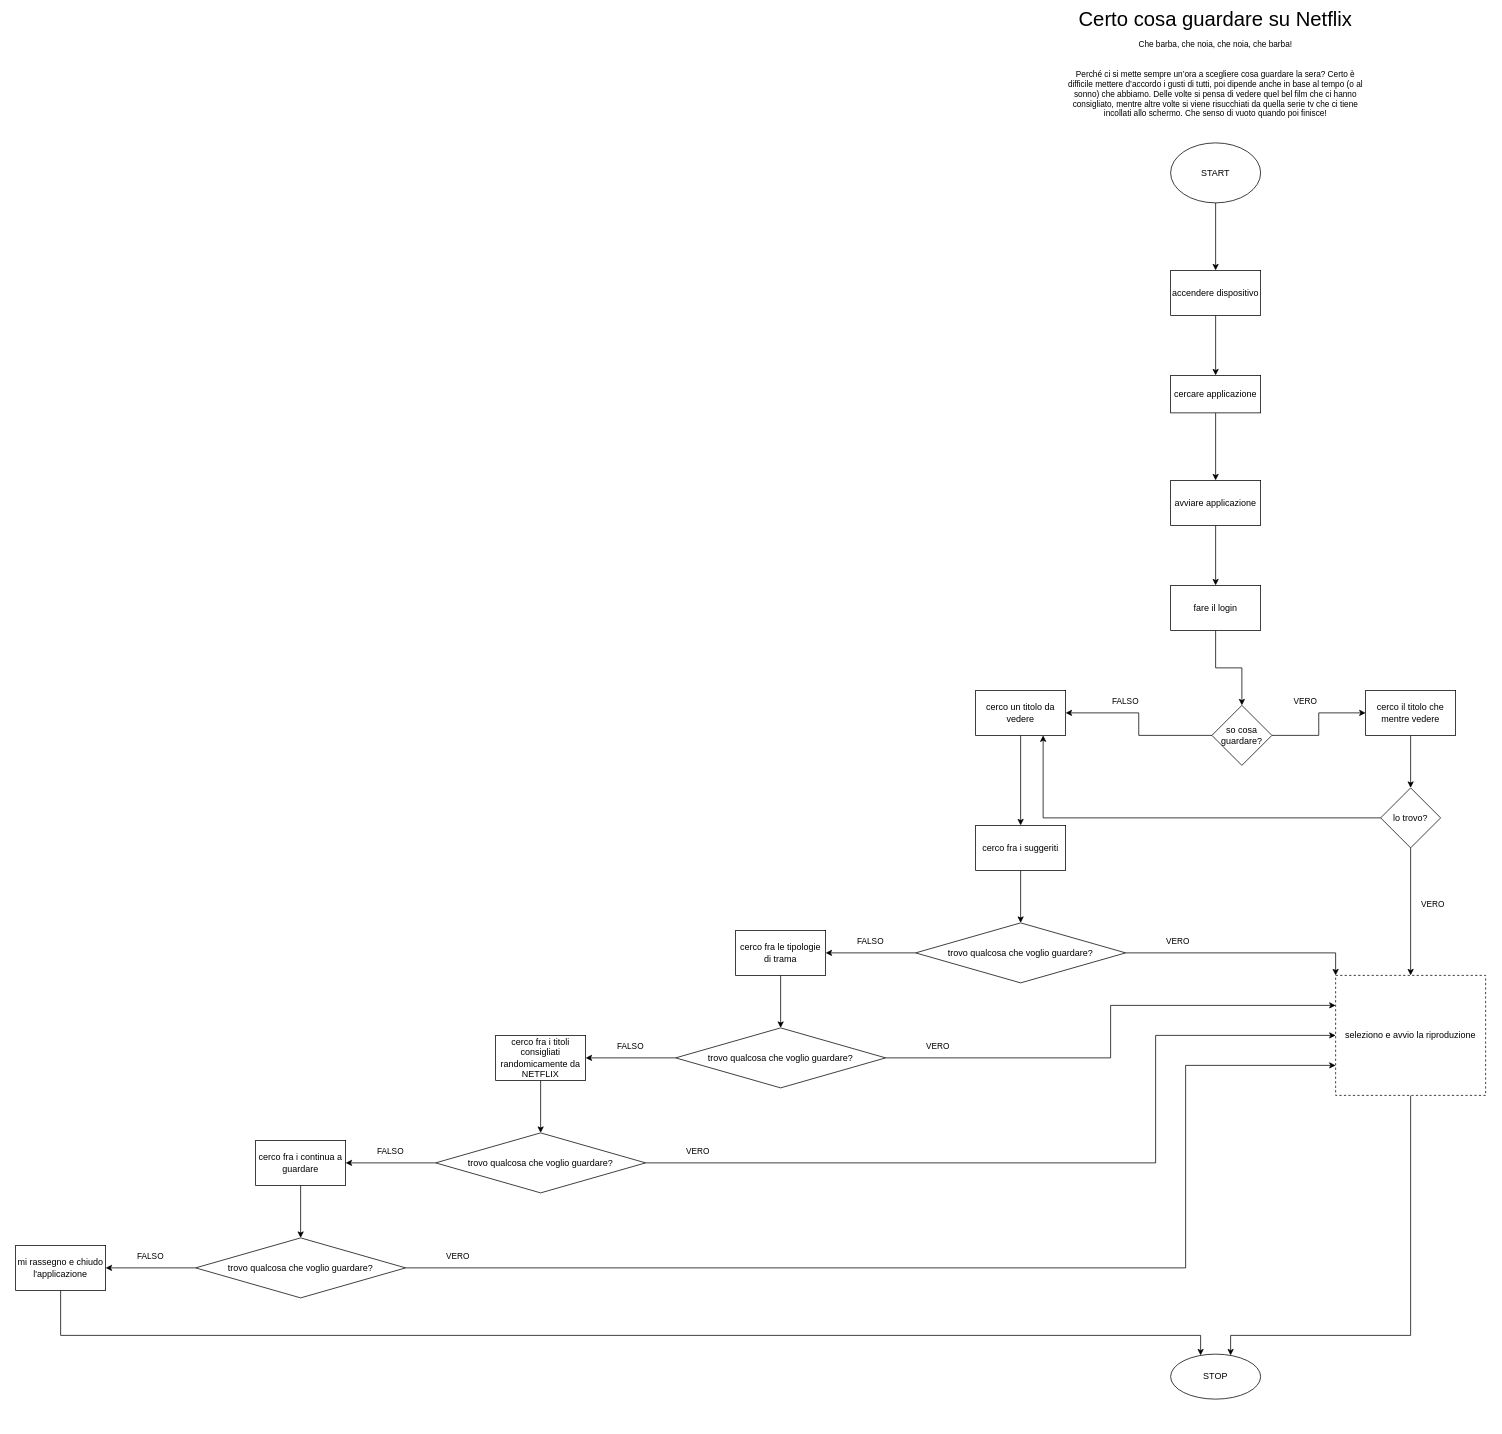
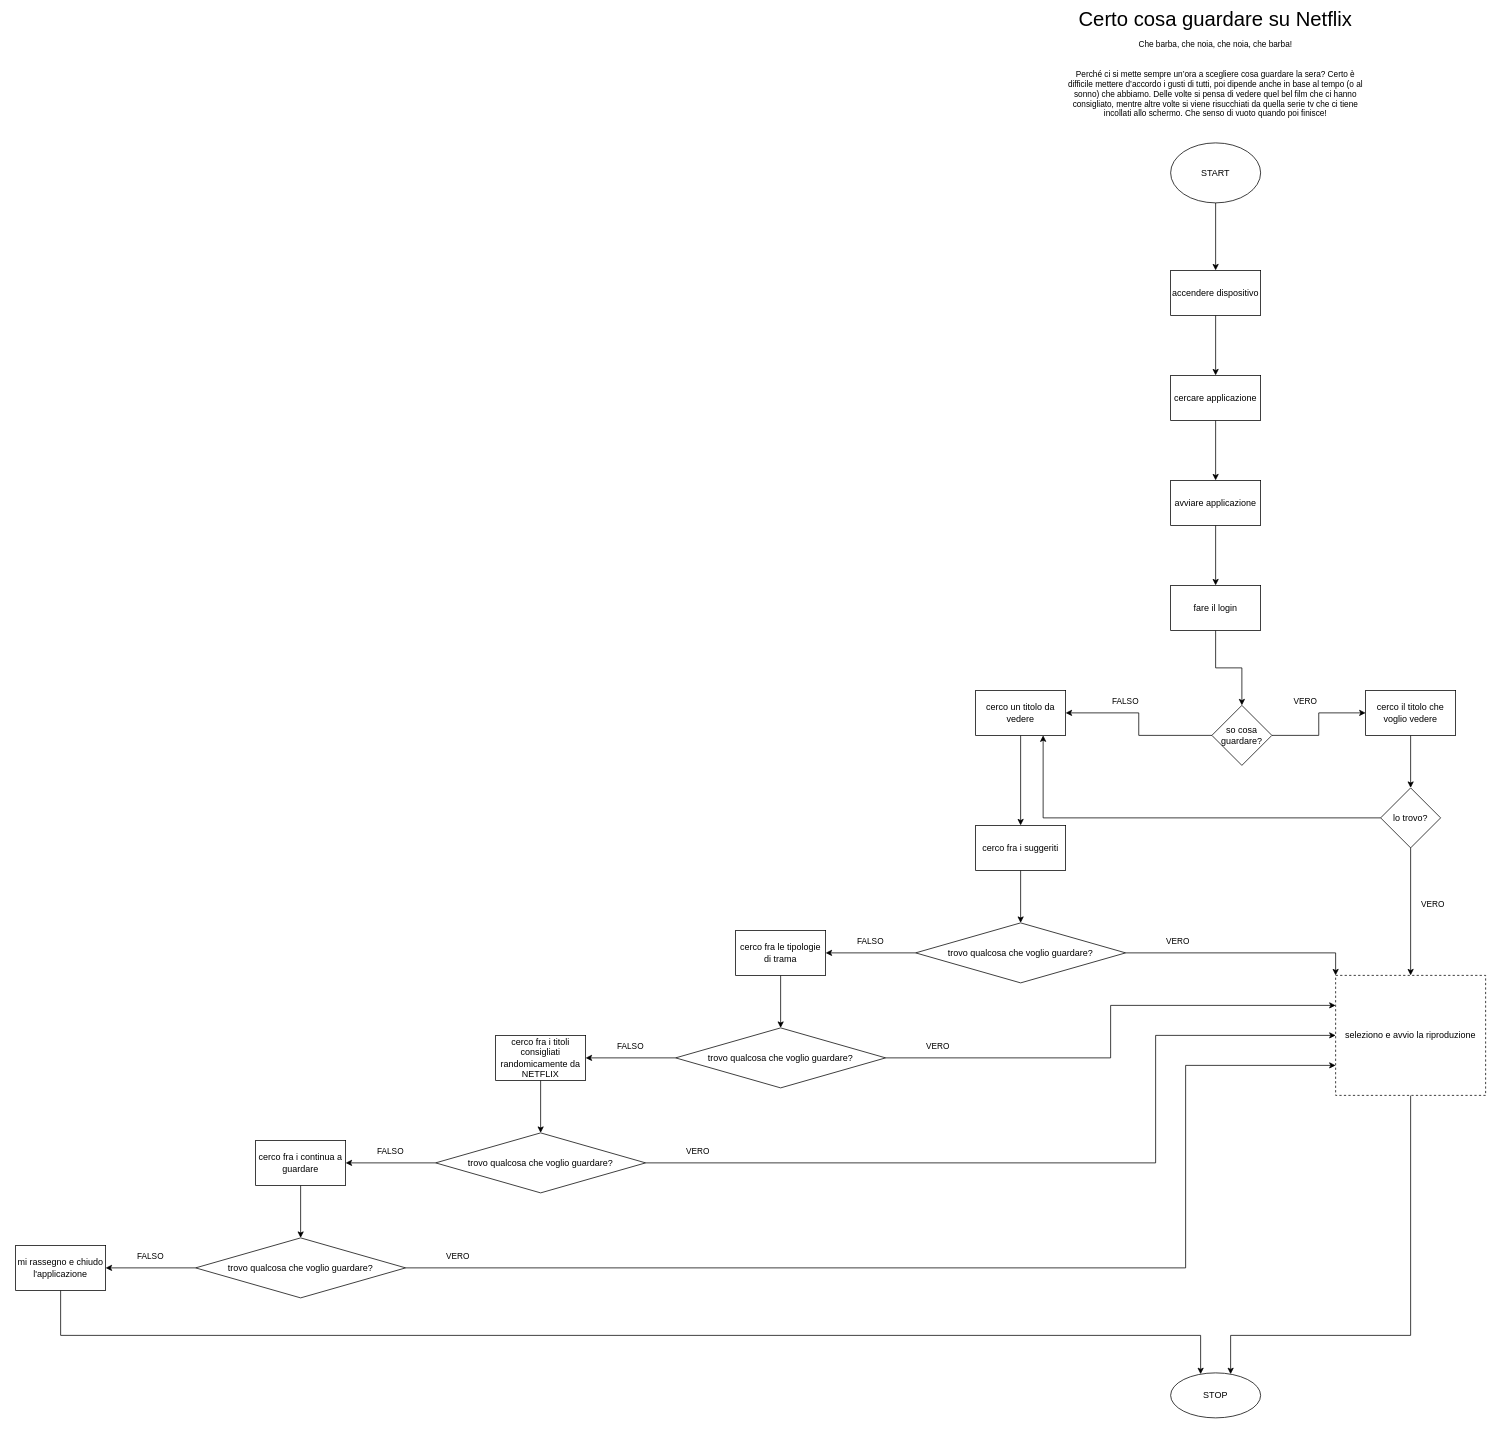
  <mxCell id="0" />
  <mxCell id="1" parent="0" />
  <mxCell id="2" value="" style="edgeStyle=orthogonalEdgeStyle;rounded=0;orthogonalLoop=1;jettySize=auto;html=1;" edge="1" parent="1" source="3" target="5"><mxGeometry relative="1" as="geometry" /></mxCell>
  <mxCell id="3" value="START" style="ellipse;whiteSpace=wrap;html=1;" vertex="1" parent="1"><mxGeometry x="1560" y="190" width="120" height="80" as="geometry" /></mxCell>
  <mxCell id="4" value="" style="edgeStyle=orthogonalEdgeStyle;rounded=0;orthogonalLoop=1;jettySize=auto;html=1;" edge="1" parent="1" source="5" target="7"><mxGeometry relative="1" as="geometry" /></mxCell>
  <mxCell id="5" value="accendere dispositivo" style="whiteSpace=wrap;html=1;" vertex="1" parent="1"><mxGeometry x="1560" y="360" width="120" height="60" as="geometry" /></mxCell>
  <mxCell id="6" value="" style="edgeStyle=orthogonalEdgeStyle;rounded=0;orthogonalLoop=1;jettySize=auto;html=1;fontSize=11;" edge="1" parent="1" source="7" target="11"><mxGeometry relative="1" as="geometry" /></mxCell>
- <mxCell id="7" value="cercare applicazione" style="whiteSpace=wrap;html=1;" vertex="1" parent="1"><mxGeometry x="1560" y="500" width="120" height="50" as="geometry" /></mxCell>
+ <mxCell id="7" value="cercare applicazione" style="whiteSpace=wrap;html=1;" vertex="1" parent="1"><mxGeometry x="1560" y="500" width="120" height="60" as="geometry" /></mxCell>
  <mxCell id="8" value="Certo cosa guardare su Netflix" style="text;html=1;strokeColor=none;fillColor=none;spacing=5;spacingTop=-20;whiteSpace=wrap;overflow=hidden;rounded=0;fontSize=27;align=center;" vertex="1" parent="1"><mxGeometry x="1260" y="20" width="720" height="120" as="geometry" /></mxCell>
  <mxCell id="9" value="Che barba, che noia, che noia, che barba!&#10;&#10;&#10;Perché ci si mette sempre un’ora a scegliere cosa guardare la sera? Certo è difficile mettere d’accordo i gusti di tutti, poi dipende anche in base al tempo (o al sonno) che abbiamo. Delle volte si pensa di vedere quel bel film che ci hanno consigliato, mentre altre volte si viene risucchiati da quella serie tv che ci tiene incollati allo schermo. Che senso di vuoto quando poi finisce!" style="text;html=1;strokeColor=none;fillColor=none;align=center;verticalAlign=middle;whiteSpace=wrap;rounded=0;fontSize=11;" vertex="1" parent="1"><mxGeometry x="1420" y="60" width="400" height="90" as="geometry" /></mxCell>
  <mxCell id="10" value="" style="edgeStyle=orthogonalEdgeStyle;rounded=0;orthogonalLoop=1;jettySize=auto;html=1;fontSize=11;" edge="1" parent="1" source="11" target="13"><mxGeometry relative="1" as="geometry" /></mxCell>
  <mxCell id="11" value="avviare applicazione" style="whiteSpace=wrap;html=1;" vertex="1" parent="1"><mxGeometry x="1560" y="640" width="120" height="60" as="geometry" /></mxCell>
  <mxCell id="12" value="" style="edgeStyle=orthogonalEdgeStyle;rounded=0;orthogonalLoop=1;jettySize=auto;html=1;fontSize=11;" edge="1" parent="1" source="13" target="16"><mxGeometry relative="1" as="geometry" /></mxCell>
  <mxCell id="13" value="fare il login" style="whiteSpace=wrap;html=1;" vertex="1" parent="1"><mxGeometry x="1560" y="780" width="120" height="60" as="geometry" /></mxCell>
  <mxCell id="14" value="" style="edgeStyle=orthogonalEdgeStyle;rounded=0;orthogonalLoop=1;jettySize=auto;html=1;fontSize=11;" edge="1" parent="1" source="16" target="18"><mxGeometry relative="1" as="geometry" /></mxCell>
  <mxCell id="15" value="" style="edgeStyle=orthogonalEdgeStyle;rounded=0;orthogonalLoop=1;jettySize=auto;html=1;fontSize=11;" edge="1" parent="1" source="16" target="20"><mxGeometry relative="1" as="geometry" /></mxCell>
  <mxCell id="16" value="so cosa guardare?" style="rhombus;whiteSpace=wrap;html=1;" vertex="1" parent="1"><mxGeometry x="1615" y="940" width="80" height="80" as="geometry" /></mxCell>
  <mxCell id="17" value="" style="edgeStyle=orthogonalEdgeStyle;rounded=0;orthogonalLoop=1;jettySize=auto;html=1;fontSize=11;" edge="1" parent="1" source="18" target="23"><mxGeometry relative="1" as="geometry"><Array as="points"><mxPoint x="1900" y="1090" /></Array></mxGeometry></mxCell>
- <mxCell id="18" value="cerco il titolo che mentre vedere" style="whiteSpace=wrap;html=1;" vertex="1" parent="1"><mxGeometry x="1820" y="920" width="120" height="60" as="geometry" /></mxCell>
+ <mxCell id="18" value="cerco il titolo che voglio vedere" style="whiteSpace=wrap;html=1;" vertex="1" parent="1"><mxGeometry x="1820" y="920" width="120" height="60" as="geometry" /></mxCell>
  <mxCell id="19" value="" style="edgeStyle=orthogonalEdgeStyle;rounded=0;orthogonalLoop=1;jettySize=auto;html=1;fontSize=11;" edge="1" parent="1" source="20" target="27"><mxGeometry relative="1" as="geometry" /></mxCell>
  <mxCell id="20" value="cerco un titolo da vedere" style="whiteSpace=wrap;html=1;" vertex="1" parent="1"><mxGeometry x="1300" y="920" width="120" height="60" as="geometry" /></mxCell>
  <mxCell id="21" value="" style="edgeStyle=orthogonalEdgeStyle;rounded=0;orthogonalLoop=1;jettySize=auto;html=1;fontSize=11;" edge="1" parent="1" source="23" target="25"><mxGeometry relative="1" as="geometry" /></mxCell>
  <mxCell id="22" value="" style="edgeStyle=orthogonalEdgeStyle;rounded=0;orthogonalLoop=1;jettySize=auto;html=1;fontSize=11;entryX=0.75;entryY=1;entryDx=0;entryDy=0;" edge="1" parent="1" source="23" target="20"><mxGeometry relative="1" as="geometry"><mxPoint x="1780" y="1090" as="targetPoint" /></mxGeometry></mxCell>
  <mxCell id="23" value="lo trovo?" style="rhombus;whiteSpace=wrap;html=1;" vertex="1" parent="1"><mxGeometry x="1840" y="1050" width="80" height="80" as="geometry" /></mxCell>
  <mxCell id="24" style="edgeStyle=orthogonalEdgeStyle;rounded=0;orthogonalLoop=1;jettySize=auto;html=1;exitX=0.5;exitY=1;exitDx=0;exitDy=0;fontSize=11;" edge="1" parent="1" source="25" target="48"><mxGeometry relative="1" as="geometry"><Array as="points"><mxPoint x="1880" y="1780" /><mxPoint x="1640" y="1780" /></Array></mxGeometry></mxCell>
  <mxCell id="25" value="seleziono e avvio la riproduzione" style="whiteSpace=wrap;html=1;dashed=1;" vertex="1" parent="1"><mxGeometry x="1780" y="1300" width="200" height="160" as="geometry" /></mxCell>
  <mxCell id="26" value="" style="edgeStyle=orthogonalEdgeStyle;rounded=0;orthogonalLoop=1;jettySize=auto;html=1;fontSize=11;" edge="1" parent="1" source="27" target="30"><mxGeometry relative="1" as="geometry" /></mxCell>
  <mxCell id="27" value="cerco fra i suggeriti" style="whiteSpace=wrap;html=1;" vertex="1" parent="1"><mxGeometry x="1300" y="1100" width="120" height="60" as="geometry" /></mxCell>
  <mxCell id="28" value="" style="edgeStyle=orthogonalEdgeStyle;rounded=0;orthogonalLoop=1;jettySize=auto;html=1;fontSize=11;" edge="1" parent="1" source="30" target="32"><mxGeometry relative="1" as="geometry" /></mxCell>
  <mxCell id="29" style="edgeStyle=orthogonalEdgeStyle;rounded=0;orthogonalLoop=1;jettySize=auto;html=1;exitX=1;exitY=0.5;exitDx=0;exitDy=0;entryX=0;entryY=0;entryDx=0;entryDy=0;fontSize=11;" edge="1" parent="1" source="30" target="25"><mxGeometry relative="1" as="geometry" /></mxCell>
  <mxCell id="30" value="trovo qualcosa che voglio guardare?" style="rhombus;whiteSpace=wrap;html=1;" vertex="1" parent="1"><mxGeometry y="1230" width="280" height="80" as="geometry" x="1220" /></mxCell>
  <mxCell id="31" value="" style="edgeStyle=orthogonalEdgeStyle;rounded=0;orthogonalLoop=1;jettySize=auto;html=1;fontSize=11;entryX=0.5;entryY=0;entryDx=0;entryDy=0;" edge="1" parent="1" source="32" target="35"><mxGeometry relative="1" as="geometry"><mxPoint x="1080" y="1370" as="targetPoint" /></mxGeometry></mxCell>
  <mxCell id="32" value="cerco fra le tipologie di trama" style="whiteSpace=wrap;html=1;" vertex="1" parent="1"><mxGeometry x="980" y="1240" width="120" height="60" as="geometry" /></mxCell>
  <mxCell id="33" value="" style="edgeStyle=orthogonalEdgeStyle;rounded=0;orthogonalLoop=1;jettySize=auto;html=1;fontSize=11;" edge="1" parent="1" source="35" target="37"><mxGeometry relative="1" as="geometry" /></mxCell>
  <mxCell id="34" style="edgeStyle=orthogonalEdgeStyle;rounded=0;orthogonalLoop=1;jettySize=auto;html=1;exitX=1;exitY=0.5;exitDx=0;exitDy=0;entryX=0;entryY=0.25;entryDx=0;entryDy=0;fontSize=11;" edge="1" parent="1" source="35" target="25"><mxGeometry relative="1" as="geometry" /></mxCell>
  <mxCell id="35" value="trovo qualcosa che voglio guardare?" style="rhombus;whiteSpace=wrap;html=1;" vertex="1" parent="1"><mxGeometry x="900" y="1370" width="280" height="80" as="geometry" /></mxCell>
  <mxCell id="36" style="edgeStyle=orthogonalEdgeStyle;rounded=0;orthogonalLoop=1;jettySize=auto;html=1;entryX=0.5;entryY=0;entryDx=0;entryDy=0;fontSize=11;" edge="1" parent="1" source="37" target="40"><mxGeometry relative="1" as="geometry" /></mxCell>
  <mxCell id="37" value="cerco fra i titoli consigliati randomicamente da NETFLIX" style="whiteSpace=wrap;html=1;" vertex="1" parent="1"><mxGeometry x="660" y="1380" width="120" height="60" as="geometry" /></mxCell>
  <mxCell id="38" value="" style="edgeStyle=orthogonalEdgeStyle;rounded=0;orthogonalLoop=1;jettySize=auto;html=1;fontSize=11;" edge="1" parent="1" source="40" target="42"><mxGeometry relative="1" as="geometry" /></mxCell>
  <mxCell id="39" style="edgeStyle=orthogonalEdgeStyle;rounded=0;orthogonalLoop=1;jettySize=auto;html=1;exitX=1;exitY=0.5;exitDx=0;exitDy=0;entryX=0;entryY=0.5;entryDx=0;entryDy=0;fontSize=11;" edge="1" parent="1" source="40" target="25"><mxGeometry relative="1" as="geometry"><Array as="points"><mxPoint x="1540" y="1550" /><mxPoint x="1540" y="1380" /></Array></mxGeometry></mxCell>
  <mxCell id="40" value="trovo qualcosa che voglio guardare?" style="rhombus;whiteSpace=wrap;html=1;" vertex="1" parent="1"><mxGeometry x="580" y="1510" width="280" height="80" as="geometry" /></mxCell>
  <mxCell id="41" style="edgeStyle=orthogonalEdgeStyle;rounded=0;orthogonalLoop=1;jettySize=auto;html=1;exitX=0.5;exitY=1;exitDx=0;exitDy=0;entryX=0.5;entryY=0;entryDx=0;entryDy=0;fontSize=11;" edge="1" parent="1" source="42" target="45"><mxGeometry relative="1" as="geometry" /></mxCell>
  <mxCell id="42" value="cerco fra i continua a guardare" style="whiteSpace=wrap;html=1;" vertex="1" parent="1"><mxGeometry x="340" y="1520" width="120" height="60" as="geometry" /></mxCell>
  <mxCell id="43" value="" style="edgeStyle=orthogonalEdgeStyle;rounded=0;orthogonalLoop=1;jettySize=auto;html=1;fontSize=11;" edge="1" parent="1" source="45" target="47"><mxGeometry relative="1" as="geometry" /></mxCell>
  <mxCell id="44" style="edgeStyle=orthogonalEdgeStyle;rounded=0;orthogonalLoop=1;jettySize=auto;html=1;exitX=1;exitY=0.5;exitDx=0;exitDy=0;entryX=0;entryY=0.75;entryDx=0;entryDy=0;fontSize=11;" edge="1" parent="1" source="45" target="25"><mxGeometry relative="1" as="geometry"><Array as="points"><mxPoint x="1580" y="1690" /><mxPoint x="1580" y="1420" /></Array></mxGeometry></mxCell>
  <mxCell id="45" value="trovo qualcosa che voglio guardare?" style="rhombus;whiteSpace=wrap;html=1;" vertex="1" parent="1"><mxGeometry x="260" y="1650" width="280" height="80" as="geometry" /></mxCell>
  <mxCell id="46" style="edgeStyle=orthogonalEdgeStyle;rounded=0;orthogonalLoop=1;jettySize=auto;html=1;exitX=0.5;exitY=1;exitDx=0;exitDy=0;fontSize=11;" edge="1" parent="1" source="47" target="48"><mxGeometry relative="1" as="geometry"><Array as="points"><mxPoint x="80" y="1780" /><mxPoint x="1600" y="1780" /></Array></mxGeometry></mxCell>
  <mxCell id="47" value="mi rassegno e chiudo l'applicazione" style="whiteSpace=wrap;html=1;" vertex="1" parent="1"><mxGeometry x="20" y="1660" width="120" height="60" as="geometry" /></mxCell>
- <mxCell id="48" value="STOP" style="ellipse;whiteSpace=wrap;html=1;" vertex="1" parent="1"><mxGeometry x="1560" y="1805" width="120" height="60" as="geometry" /></mxCell>
+ <mxCell id="48" value="STOP" style="ellipse;whiteSpace=wrap;html=1;" vertex="1" parent="1"><mxGeometry x="1560" y="1830" width="120" height="60" as="geometry" /></mxCell>
  <mxCell id="49" value="VERO" style="text;html=1;strokeColor=none;fillColor=none;align=center;verticalAlign=middle;whiteSpace=wrap;rounded=0;fontSize=11;" vertex="1" parent="1"><mxGeometry x="1710" y="920" width="60" height="30" as="geometry" /></mxCell>
  <mxCell id="50" value="VERO" style="text;html=1;strokeColor=none;fillColor=none;align=center;verticalAlign=middle;whiteSpace=wrap;rounded=0;fontSize=11;" vertex="1" parent="1"><mxGeometry x="1880" y="1190" width="60" height="30" as="geometry" /></mxCell>
  <mxCell id="51" value="VERO" style="text;html=1;strokeColor=none;fillColor=none;align=center;verticalAlign=middle;whiteSpace=wrap;rounded=0;fontSize=11;" vertex="1" parent="1"><mxGeometry x="1540" y="1240" width="60" height="30" as="geometry" /></mxCell>
  <mxCell id="52" value="VERO" style="text;html=1;strokeColor=none;fillColor=none;align=center;verticalAlign=middle;whiteSpace=wrap;rounded=0;fontSize=11;" vertex="1" parent="1"><mxGeometry y="1380" width="60" height="30" as="geometry" x="1220" /></mxCell>
  <mxCell id="53" value="VERO" style="text;html=1;strokeColor=none;fillColor=none;align=center;verticalAlign=middle;whiteSpace=wrap;rounded=0;fontSize=11;" vertex="1" parent="1"><mxGeometry x="900" y="1520" width="60" height="30" as="geometry" /></mxCell>
  <mxCell id="54" value="VERO" style="text;html=1;strokeColor=none;fillColor=none;align=center;verticalAlign=middle;whiteSpace=wrap;rounded=0;fontSize=11;" vertex="1" parent="1"><mxGeometry x="580" y="1660" width="60" height="30" as="geometry" /></mxCell>
  <mxCell id="55" value="FALSO" style="text;html=1;strokeColor=none;fillColor=none;align=center;verticalAlign=middle;whiteSpace=wrap;rounded=0;fontSize=11;" vertex="1" parent="1"><mxGeometry x="1470" y="920" width="60" height="30" as="geometry" /></mxCell>
  <mxCell id="56" value="FALSO" style="text;html=1;strokeColor=none;fillColor=none;align=center;verticalAlign=middle;whiteSpace=wrap;rounded=0;fontSize=11;" vertex="1" parent="1"><mxGeometry x="1130" y="1240" width="60" height="30" as="geometry" /></mxCell>
  <mxCell id="57" value="FALSO" style="text;html=1;strokeColor=none;fillColor=none;align=center;verticalAlign=middle;whiteSpace=wrap;rounded=0;fontSize=11;" vertex="1" parent="1"><mxGeometry x="810" y="1380" width="60" height="30" as="geometry" /></mxCell>
  <mxCell id="58" value="FALSO" style="text;html=1;strokeColor=none;fillColor=none;align=center;verticalAlign=middle;whiteSpace=wrap;rounded=0;fontSize=11;" vertex="1" parent="1"><mxGeometry x="490" y="1520" width="60" height="30" as="geometry" /></mxCell>
  <mxCell id="59" value="FALSO" style="text;html=1;strokeColor=none;fillColor=none;align=center;verticalAlign=middle;whiteSpace=wrap;rounded=0;fontSize=11;" vertex="1" parent="1"><mxGeometry x="170" y="1660" width="60" height="30" as="geometry" /></mxCell>
